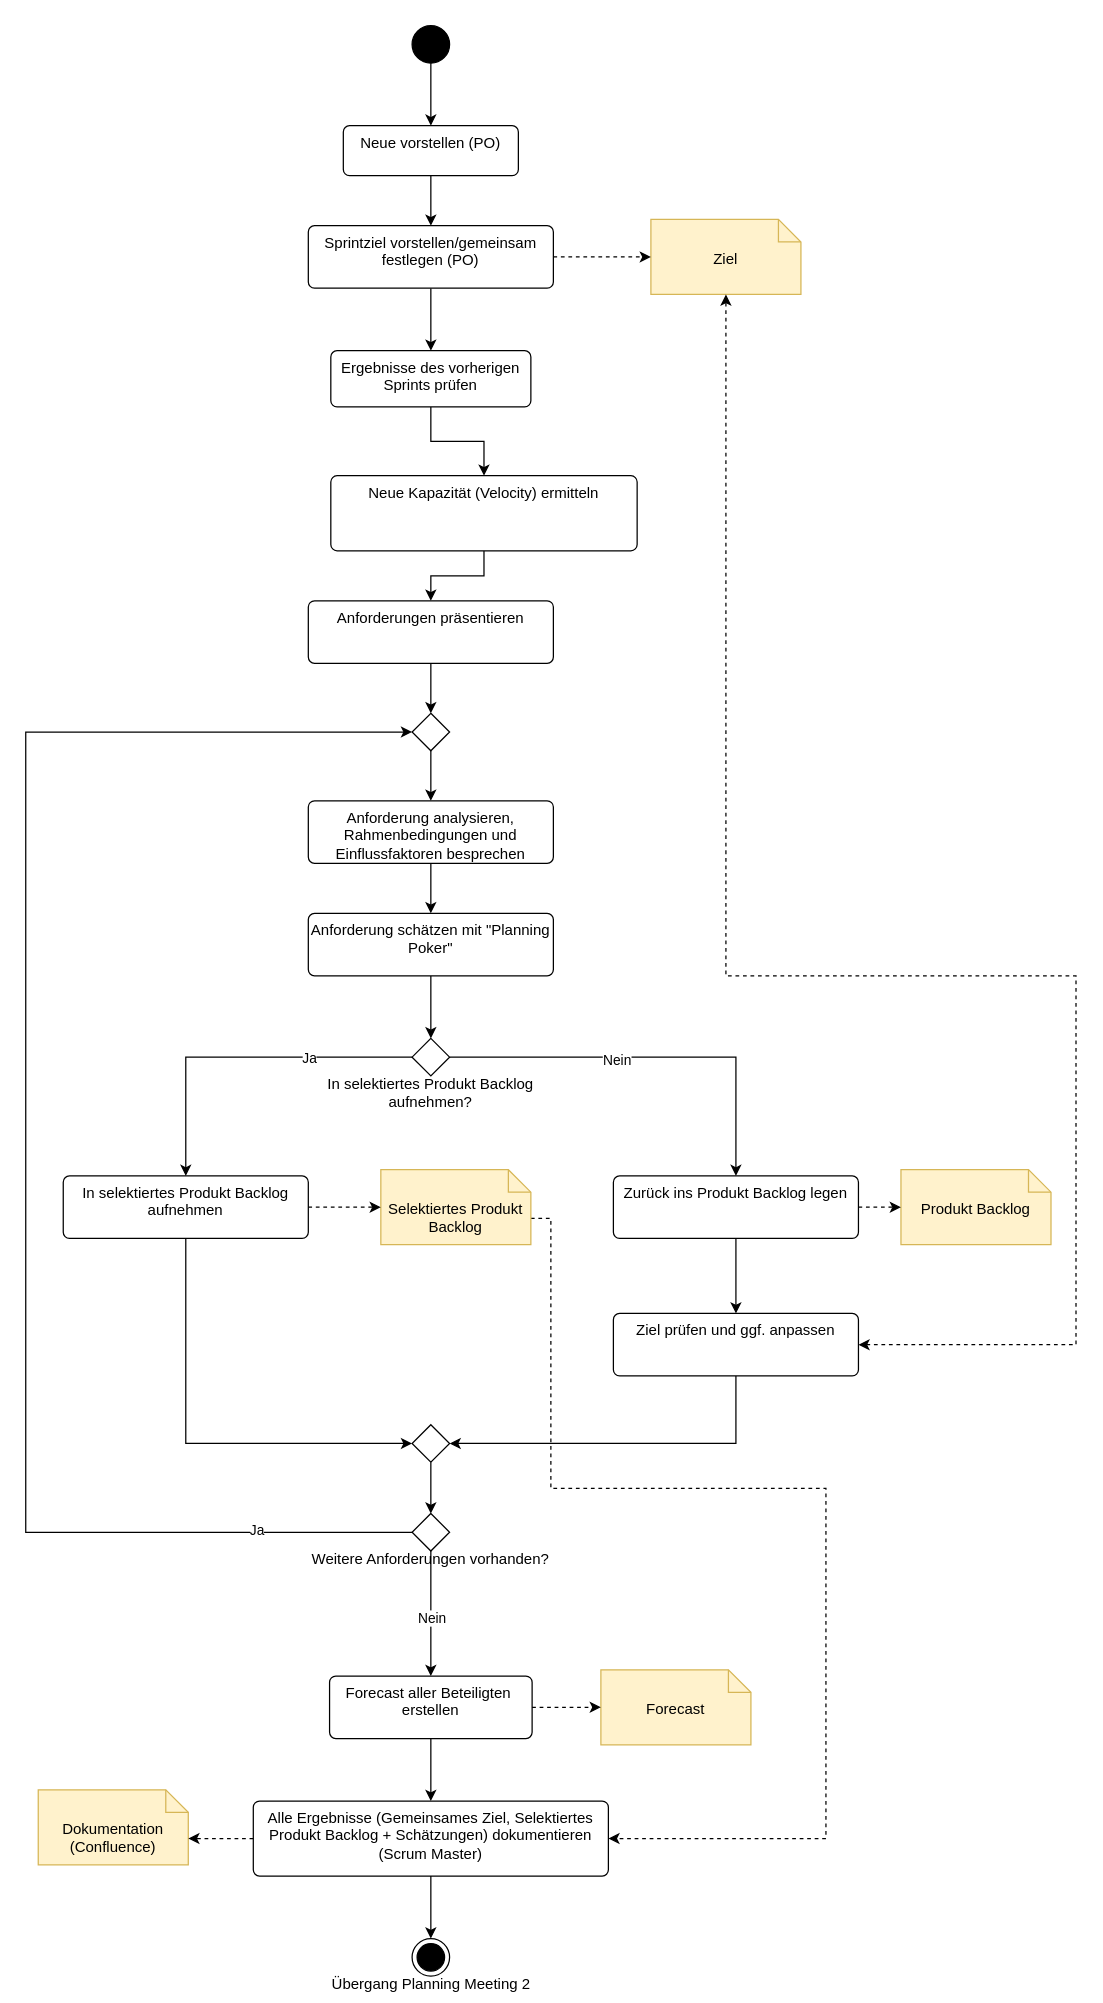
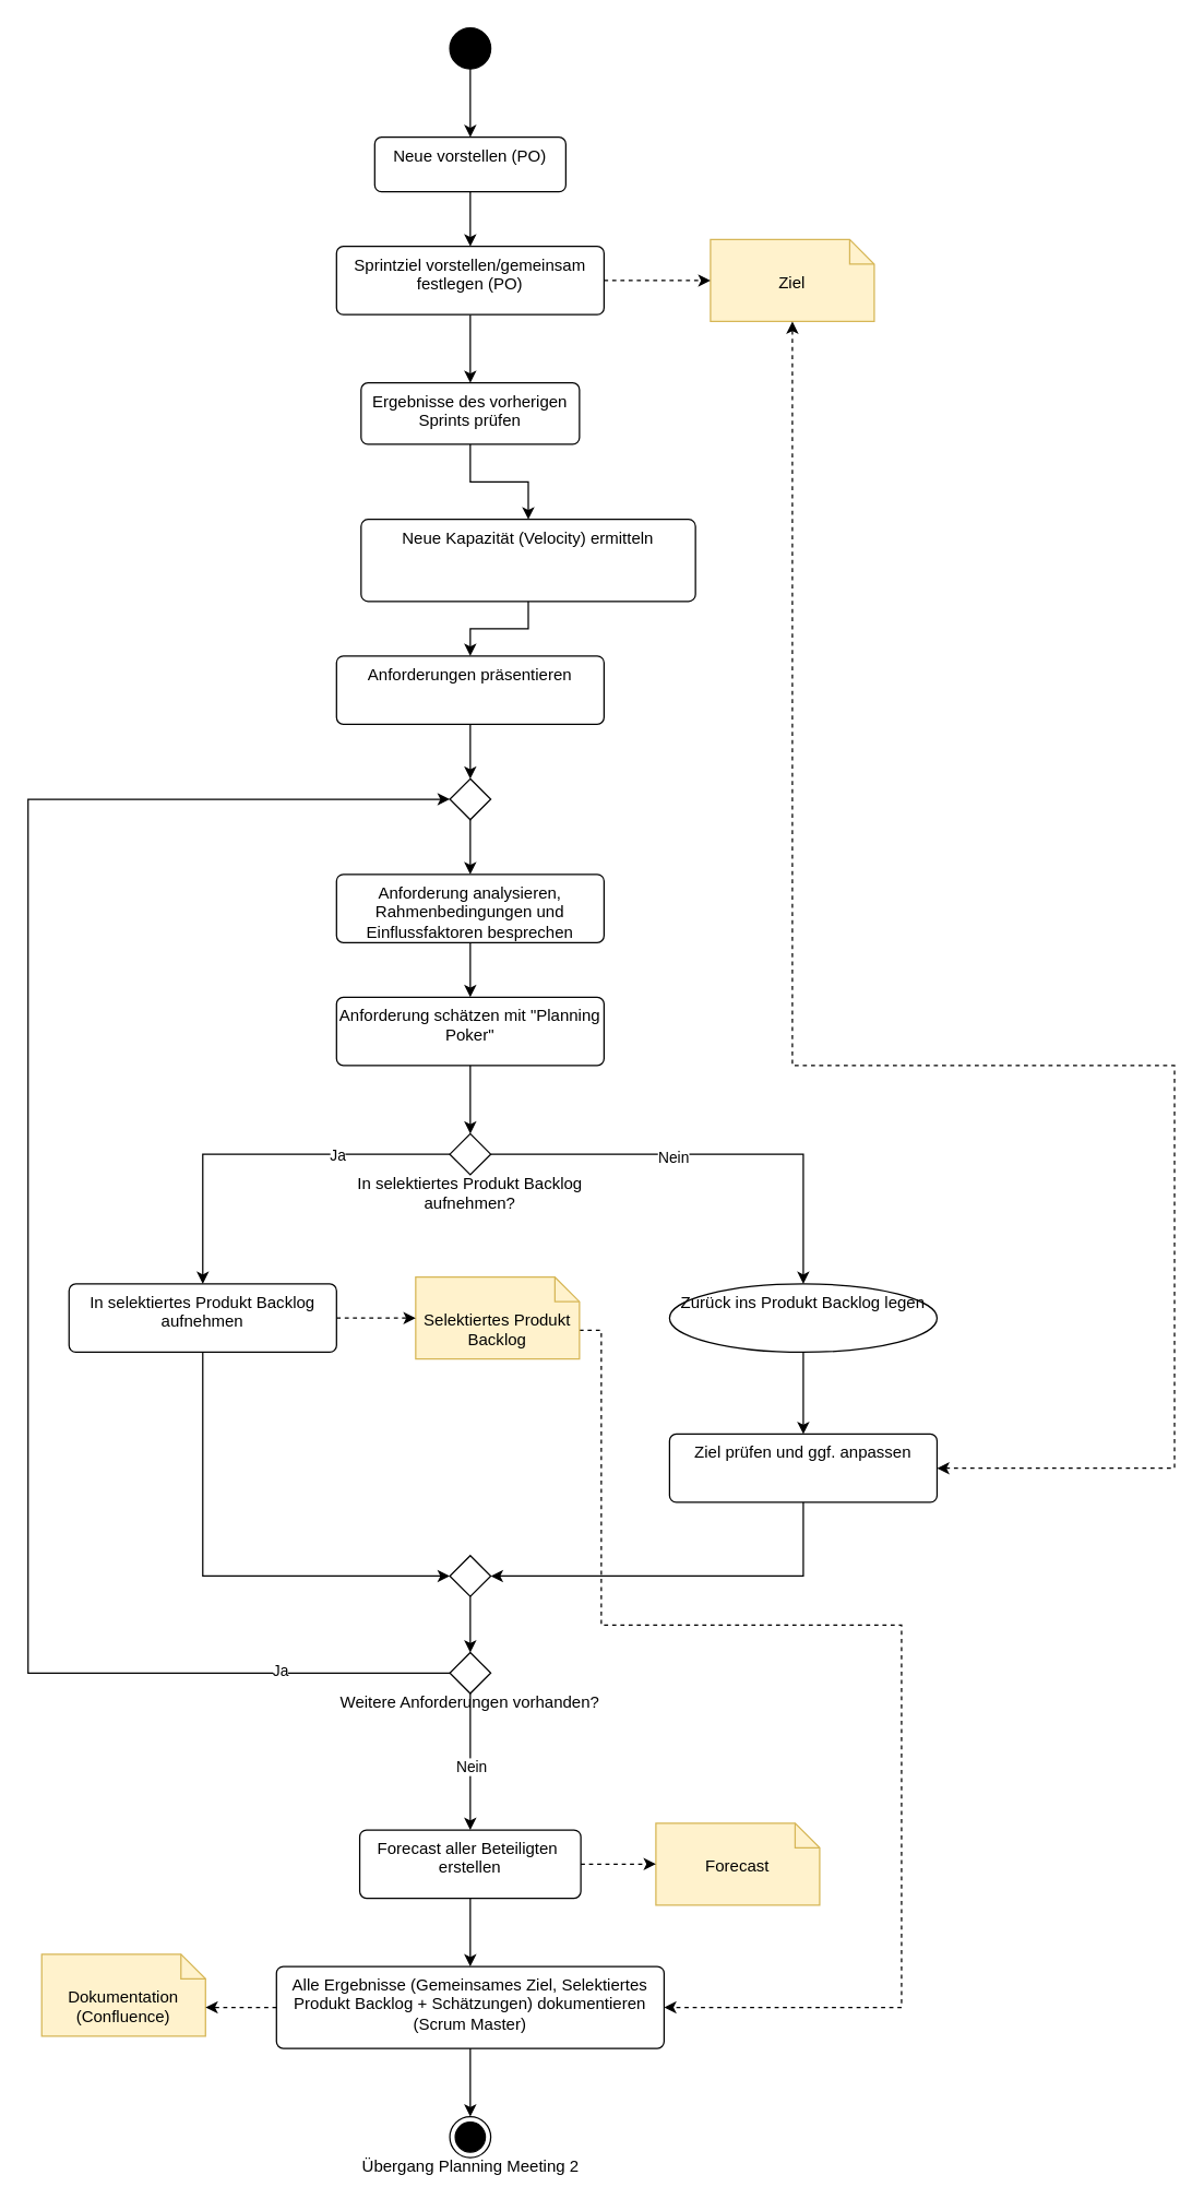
  <mxCell id="0" />
  <mxCell id="1" parent="0" />
  <mxCell id="2" style="edgeStyle=orthogonalEdgeStyle;rounded=0;orthogonalLoop=1;jettySize=auto;html=1;exitX=0.5;exitY=1;exitDx=0;exitDy=0;entryX=0.5;entryY=0;entryDx=0;entryDy=0;" edge="1" parent="1" source="3" target="5"><mxGeometry relative="1" as="geometry" /></mxCell>
  <mxCell id="3" value="" style="ellipse;fillColor=strokeColor;html=1;" vertex="1" parent="1"><mxGeometry x="329" y="20" width="30" height="30" as="geometry" /></mxCell>
  <mxCell id="4" style="edgeStyle=orthogonalEdgeStyle;rounded=0;orthogonalLoop=1;jettySize=auto;html=1;exitX=0.5;exitY=1;exitDx=0;exitDy=0;entryX=0.5;entryY=0;entryDx=0;entryDy=0;" edge="1" parent="1" source="5" target="11"><mxGeometry relative="1" as="geometry" /></mxCell>
  <mxCell id="5" value="Neue vorstellen (PO)" style="html=1;align=center;verticalAlign=top;rounded=1;absoluteArcSize=1;arcSize=10;dashed=0;whiteSpace=wrap;fillColor=default;" vertex="1" parent="1"><mxGeometry x="274" y="100" width="140" height="40" as="geometry" /></mxCell>
  <mxCell id="6" style="edgeStyle=orthogonalEdgeStyle;rounded=0;orthogonalLoop=1;jettySize=auto;html=1;exitX=0.5;exitY=1;exitDx=0;exitDy=0;entryX=0.5;entryY=0;entryDx=0;entryDy=0;" edge="1" parent="1" source="7" target="9"><mxGeometry relative="1" as="geometry" /></mxCell>
  <mxCell id="7" value="Ergebnisse des vorherigen Sprints prüfen" style="html=1;align=center;verticalAlign=top;rounded=1;absoluteArcSize=1;arcSize=10;dashed=0;whiteSpace=wrap;fillColor=default;" vertex="1" parent="1"><mxGeometry x="264" y="280" width="160" height="45" as="geometry" /></mxCell>
  <mxCell id="8" style="edgeStyle=orthogonalEdgeStyle;rounded=0;orthogonalLoop=1;jettySize=auto;html=1;exitX=0.5;exitY=1;exitDx=0;exitDy=0;entryX=0.5;entryY=0;entryDx=0;entryDy=0;" edge="1" parent="1" source="9" target="13"><mxGeometry relative="1" as="geometry" /></mxCell>
  <mxCell id="9" value="Neue Kapazität (Velocity) ermitteln" style="html=1;align=center;verticalAlign=top;rounded=1;absoluteArcSize=1;arcSize=10;dashed=0;whiteSpace=wrap;fillColor=default;" vertex="1" parent="1"><mxGeometry x="264" y="380" width="245" height="60" as="geometry" /></mxCell>
  <mxCell id="10" style="edgeStyle=orthogonalEdgeStyle;rounded=0;orthogonalLoop=1;jettySize=auto;html=1;exitX=0.5;exitY=1;exitDx=0;exitDy=0;entryX=0.5;entryY=0;entryDx=0;entryDy=0;" edge="1" parent="1" source="11" target="7"><mxGeometry relative="1" as="geometry" /></mxCell>
  <mxCell id="11" value="Sprintziel vorstellen/gemeinsam festlegen (PO)" style="html=1;align=center;verticalAlign=top;rounded=1;absoluteArcSize=1;arcSize=10;dashed=0;whiteSpace=wrap;fillColor=default;" vertex="1" parent="1"><mxGeometry x="246" y="180" width="196" height="50" as="geometry" /></mxCell>
  <mxCell id="12" style="edgeStyle=orthogonalEdgeStyle;rounded=0;orthogonalLoop=1;jettySize=auto;html=1;exitX=0.5;exitY=1;exitDx=0;exitDy=0;entryX=0.5;entryY=0;entryDx=0;entryDy=0;" edge="1" parent="1" source="13" target="15"><mxGeometry relative="1" as="geometry" /></mxCell>
  <mxCell id="13" value="Anforderungen präsentieren" style="html=1;align=center;verticalAlign=top;rounded=1;absoluteArcSize=1;arcSize=10;dashed=0;whiteSpace=wrap;fillColor=default;" vertex="1" parent="1"><mxGeometry x="246" y="480" width="196" height="50" as="geometry" /></mxCell>
  <mxCell id="14" style="edgeStyle=orthogonalEdgeStyle;rounded=0;orthogonalLoop=1;jettySize=auto;html=1;exitX=0.5;exitY=1;exitDx=0;exitDy=0;entryX=0.5;entryY=0;entryDx=0;entryDy=0;" edge="1" parent="1" source="15" target="17"><mxGeometry relative="1" as="geometry" /></mxCell>
  <mxCell id="15" value="" style="rhombus;" vertex="1" parent="1"><mxGeometry x="329" y="570" width="30" height="30" as="geometry" /></mxCell>
  <mxCell id="16" style="edgeStyle=orthogonalEdgeStyle;rounded=0;orthogonalLoop=1;jettySize=auto;html=1;exitX=0.5;exitY=1;exitDx=0;exitDy=0;entryX=0.5;entryY=0;entryDx=0;entryDy=0;" edge="1" parent="1" source="17" target="19"><mxGeometry relative="1" as="geometry" /></mxCell>
  <mxCell id="17" value="Anforderung analysieren, Rahmenbedingungen und Einflussfaktoren besprechen" style="html=1;align=center;verticalAlign=top;rounded=1;absoluteArcSize=1;arcSize=10;dashed=0;whiteSpace=wrap;fillColor=default;" vertex="1" parent="1"><mxGeometry x="246" y="640" width="196" height="50" as="geometry" /></mxCell>
  <mxCell id="18" style="edgeStyle=orthogonalEdgeStyle;rounded=0;orthogonalLoop=1;jettySize=auto;html=1;exitX=0.5;exitY=1;exitDx=0;exitDy=0;entryX=0.5;entryY=0;entryDx=0;entryDy=0;" edge="1" parent="1" source="19" target="24"><mxGeometry relative="1" as="geometry" /></mxCell>
  <mxCell id="19" value="Anforderung schätzen mit &quot;Planning Poker&quot;" style="html=1;align=center;verticalAlign=top;rounded=1;absoluteArcSize=1;arcSize=10;dashed=0;whiteSpace=wrap;fillColor=default;" vertex="1" parent="1"><mxGeometry x="246" y="730" width="196" height="50" as="geometry" /></mxCell>
  <mxCell id="20" style="edgeStyle=orthogonalEdgeStyle;rounded=0;orthogonalLoop=1;jettySize=auto;html=1;exitX=0;exitY=0.5;exitDx=0;exitDy=0;entryX=0.5;entryY=0;entryDx=0;entryDy=0;" edge="1" parent="1" source="24" target="26"><mxGeometry relative="1" as="geometry" /></mxCell>
  <mxCell id="21" value="Ja" style="edgeLabel;html=1;align=center;verticalAlign=middle;resizable=0;points=[];" vertex="1" connectable="0" parent="20"><mxGeometry x="0.2" y="3" relative="1" as="geometry"><mxPoint x="83" y="-3" as="offset" /></mxGeometry></mxCell>
  <mxCell id="22" style="edgeStyle=orthogonalEdgeStyle;rounded=0;orthogonalLoop=1;jettySize=auto;html=1;exitX=1;exitY=0.5;exitDx=0;exitDy=0;entryX=0.5;entryY=0;entryDx=0;entryDy=0;" edge="1" parent="1" source="24" target="28"><mxGeometry relative="1" as="geometry" /></mxCell>
  <mxCell id="23" value="Nein" style="edgeLabel;html=1;align=center;verticalAlign=middle;resizable=0;points=[];" vertex="1" connectable="0" parent="22"><mxGeometry x="-0.179" y="-2" relative="1" as="geometry"><mxPoint as="offset" /></mxGeometry></mxCell>
  <mxCell id="24" value="&#10;&#10;&#10;&#10;In selektiertes Produkt Backlog&#10;aufnehmen?" style="rhombus;" vertex="1" parent="1"><mxGeometry x="329" y="830" width="30" height="30" as="geometry" /></mxCell>
  <mxCell id="25" style="edgeStyle=orthogonalEdgeStyle;rounded=0;orthogonalLoop=1;jettySize=auto;html=1;exitX=0.5;exitY=1;exitDx=0;exitDy=0;entryX=0;entryY=0.5;entryDx=0;entryDy=0;" edge="1" parent="1" source="26" target="32"><mxGeometry relative="1" as="geometry" /></mxCell>
  <mxCell id="26" value="In selektiertes Produkt Backlog aufnehmen" style="html=1;align=center;verticalAlign=top;rounded=1;absoluteArcSize=1;arcSize=10;dashed=0;whiteSpace=wrap;fillColor=default;" vertex="1" parent="1"><mxGeometry x="50" y="940" width="196" height="50" as="geometry" /></mxCell>
  <mxCell id="27" style="edgeStyle=orthogonalEdgeStyle;rounded=0;orthogonalLoop=1;jettySize=auto;html=1;exitX=0.5;exitY=1;exitDx=0;exitDy=0;entryX=0.5;entryY=0;entryDx=0;entryDy=0;" edge="1" parent="1" source="28" target="30"><mxGeometry relative="1" as="geometry" /></mxCell>
- <mxCell id="28" value="Zurück ins Produkt Backlog legen" style="html=1;align=center;verticalAlign=top;rounded=1;absoluteArcSize=1;arcSize=10;dashed=0;whiteSpace=wrap;fillColor=default;" vertex="1" parent="1"><mxGeometry x="490" y="940" width="196" height="50" as="geometry" /></mxCell>
+ <mxCell id="28" value="Zurück ins Produkt Backlog legen" style="ellipse;html=1;align=center;verticalAlign=top;absoluteArcSize=1;arcSize=10;dashed=0;whiteSpace=wrap;fillColor=default;" vertex="1" parent="1"><mxGeometry x="490" y="940" width="196" height="50" as="geometry" /></mxCell>
  <mxCell id="29" style="edgeStyle=orthogonalEdgeStyle;rounded=0;orthogonalLoop=1;jettySize=auto;html=1;exitX=0.5;exitY=1;exitDx=0;exitDy=0;entryX=1;entryY=0.5;entryDx=0;entryDy=0;" edge="1" parent="1" source="30" target="32"><mxGeometry relative="1" as="geometry" /></mxCell>
  <mxCell id="30" value="Ziel prüfen und ggf. anpassen" style="html=1;align=center;verticalAlign=top;rounded=1;absoluteArcSize=1;arcSize=10;dashed=0;whiteSpace=wrap;fillColor=default;" vertex="1" parent="1"><mxGeometry x="490" y="1050" width="196" height="50" as="geometry" /></mxCell>
  <mxCell id="31" style="edgeStyle=orthogonalEdgeStyle;rounded=0;orthogonalLoop=1;jettySize=auto;html=1;exitX=0.5;exitY=1;exitDx=0;exitDy=0;entryX=0.5;entryY=0;entryDx=0;entryDy=0;" edge="1" parent="1" source="32" target="37"><mxGeometry relative="1" as="geometry" /></mxCell>
  <mxCell id="32" value="" style="rhombus;" vertex="1" parent="1"><mxGeometry x="329" y="1139" width="30" height="30" as="geometry" /></mxCell>
  <mxCell id="33" style="edgeStyle=orthogonalEdgeStyle;rounded=0;orthogonalLoop=1;jettySize=auto;html=1;exitX=0;exitY=0.5;exitDx=0;exitDy=0;entryX=0;entryY=0.5;entryDx=0;entryDy=0;" edge="1" parent="1" source="37" target="15"><mxGeometry relative="1" as="geometry"><Array as="points"><mxPoint x="20" y="1225" /><mxPoint x="20" y="585" /></Array></mxGeometry></mxCell>
  <mxCell id="34" value="Ja" style="edgeLabel;html=1;align=center;verticalAlign=middle;resizable=0;points=[];" vertex="1" connectable="0" parent="33"><mxGeometry x="-0.801" y="-2" relative="1" as="geometry"><mxPoint as="offset" /></mxGeometry></mxCell>
  <mxCell id="35" style="edgeStyle=orthogonalEdgeStyle;rounded=0;orthogonalLoop=1;jettySize=auto;html=1;exitX=0.5;exitY=1;exitDx=0;exitDy=0;entryX=0.5;entryY=0;entryDx=0;entryDy=0;" edge="1" parent="1" source="37" target="44"><mxGeometry relative="1" as="geometry"><mxPoint x="344" y="1350" as="targetPoint" /></mxGeometry></mxCell>
  <mxCell id="36" value="Nein" style="edgeLabel;html=1;align=center;verticalAlign=middle;resizable=0;points=[];" vertex="1" connectable="0" parent="35"><mxGeometry x="0.054" relative="1" as="geometry"><mxPoint as="offset" /></mxGeometry></mxCell>
  <mxCell id="37" value="&#10;&#10;&#10;Weitere Anforderungen vorhanden?" style="rhombus;" vertex="1" parent="1"><mxGeometry x="329" y="1210" width="30" height="30" as="geometry" /></mxCell>
  <mxCell id="38" style="edgeStyle=orthogonalEdgeStyle;rounded=0;orthogonalLoop=1;jettySize=auto;html=1;exitX=0.5;exitY=1;exitDx=0;exitDy=0;entryX=0.5;entryY=0;entryDx=0;entryDy=0;" edge="1" parent="1" source="39" target="45"><mxGeometry relative="1" as="geometry" /></mxCell>
  <mxCell id="39" value="Alle Ergebnisse (Gemeinsames Ziel, Selektiertes Produkt Backlog + Schätzungen) dokumentieren&lt;br&gt;(Scrum Master)" style="html=1;align=center;verticalAlign=top;rounded=1;absoluteArcSize=1;arcSize=10;dashed=0;whiteSpace=wrap;fillColor=default;" vertex="1" parent="1"><mxGeometry x="202" y="1440" width="284" height="60" as="geometry" /></mxCell>
  <mxCell id="40" value="Ziel" style="shape=note2;boundedLbl=1;whiteSpace=wrap;html=1;size=18;verticalAlign=top;align=center;fillColor=#fff2cc;strokeColor=#d6b656;" vertex="1" parent="1"><mxGeometry x="520" y="175" width="120" height="60" as="geometry" /></mxCell>
  <mxCell id="41" style="edgeStyle=orthogonalEdgeStyle;rounded=0;orthogonalLoop=1;jettySize=auto;html=1;exitX=1;exitY=0.5;exitDx=0;exitDy=0;entryX=0;entryY=0.5;entryDx=0;entryDy=0;entryPerimeter=0;dashed=1;" edge="1" parent="1" source="11" target="40"><mxGeometry relative="1" as="geometry" /></mxCell>
  <mxCell id="42" style="edgeStyle=orthogonalEdgeStyle;rounded=0;orthogonalLoop=1;jettySize=auto;html=1;exitX=1;exitY=0.5;exitDx=0;exitDy=0;entryX=0.5;entryY=1;entryDx=0;entryDy=0;entryPerimeter=0;dashed=1;startArrow=classic;startFill=1;" edge="1" parent="1" source="30" target="40"><mxGeometry relative="1" as="geometry"><Array as="points"><mxPoint x="860" y="1075" /><mxPoint x="860" y="780" /><mxPoint x="580" y="780" /></Array></mxGeometry></mxCell>
  <mxCell id="43" style="edgeStyle=orthogonalEdgeStyle;rounded=0;orthogonalLoop=1;jettySize=auto;html=1;exitX=0.5;exitY=1;exitDx=0;exitDy=0;entryX=0.5;entryY=0;entryDx=0;entryDy=0;" edge="1" parent="1" source="44" target="39"><mxGeometry relative="1" as="geometry" /></mxCell>
  <mxCell id="44" value="Forecast aller Beteiligten&amp;nbsp; erstellen" style="html=1;align=center;verticalAlign=top;rounded=1;absoluteArcSize=1;arcSize=10;dashed=0;whiteSpace=wrap;" vertex="1" parent="1"><mxGeometry x="263" y="1340" width="162" height="50" as="geometry" /></mxCell>
  <mxCell id="45" value="&lt;div&gt;&lt;br&gt;&lt;/div&gt;&lt;div&gt;&lt;br&gt;&lt;/div&gt;&lt;div&gt;&lt;br&gt;&lt;/div&gt;&lt;div&gt;Übergang Planning Meeting 2&lt;/div&gt;" style="ellipse;html=1;shape=endState;fillColor=strokeColor;" vertex="1" parent="1"><mxGeometry x="329" y="1550" width="30" height="30" as="geometry" /></mxCell>
  <mxCell id="46" style="edgeStyle=orthogonalEdgeStyle;rounded=0;orthogonalLoop=1;jettySize=auto;html=1;exitX=0;exitY=0;exitDx=120;exitDy=39;exitPerimeter=0;entryX=1;entryY=0.5;entryDx=0;entryDy=0;dashed=1;" edge="1" parent="1" source="47" target="39"><mxGeometry relative="1" as="geometry"><Array as="points"><mxPoint x="440" y="974" /><mxPoint x="440" y="1190" /><mxPoint x="660" y="1190" /><mxPoint x="660" y="1470" /></Array></mxGeometry></mxCell>
  <mxCell id="47" value="Selektiertes Produkt Backlog" style="shape=note2;boundedLbl=1;whiteSpace=wrap;html=1;size=18;verticalAlign=top;align=center;fillColor=#fff2cc;strokeColor=#d6b656;" vertex="1" parent="1"><mxGeometry x="304" y="935" width="120" height="60" as="geometry" /></mxCell>
  <mxCell id="48" style="edgeStyle=orthogonalEdgeStyle;rounded=0;orthogonalLoop=1;jettySize=auto;html=1;exitX=1;exitY=0.5;exitDx=0;exitDy=0;entryX=0;entryY=0.5;entryDx=0;entryDy=0;entryPerimeter=0;dashed=1;" edge="1" parent="1" source="26" target="47"><mxGeometry relative="1" as="geometry" /></mxCell>
- <mxCell id="49" value="Produkt Backlog" style="shape=note2;boundedLbl=1;whiteSpace=wrap;html=1;size=18;verticalAlign=top;align=center;fillColor=#fff2cc;strokeColor=#d6b656;" vertex="1" parent="1"><mxGeometry x="720" y="935" width="120" height="60" as="geometry" /></mxCell>
- <mxCell id="50" style="edgeStyle=orthogonalEdgeStyle;rounded=0;orthogonalLoop=1;jettySize=auto;html=1;exitX=1;exitY=0.5;exitDx=0;exitDy=0;entryX=0;entryY=0.5;entryDx=0;entryDy=0;entryPerimeter=0;dashed=1;" edge="1" parent="1" source="28" target="49"><mxGeometry relative="1" as="geometry" /></mxCell>
  <mxCell id="51" value="Forecast" style="shape=note2;boundedLbl=1;whiteSpace=wrap;html=1;size=18;verticalAlign=top;align=center;fillColor=#fff2cc;strokeColor=#d6b656;" vertex="1" parent="1"><mxGeometry x="480" y="1335" width="120" height="60" as="geometry" /></mxCell>
  <mxCell id="52" style="edgeStyle=orthogonalEdgeStyle;rounded=0;orthogonalLoop=1;jettySize=auto;html=1;exitX=1;exitY=0.5;exitDx=0;exitDy=0;entryX=0;entryY=0.5;entryDx=0;entryDy=0;entryPerimeter=0;dashed=1;" edge="1" parent="1" source="44" target="51"><mxGeometry relative="1" as="geometry" /></mxCell>
  <mxCell id="53" value="Dokumentation&lt;br&gt;(Confluence)" style="shape=note2;boundedLbl=1;whiteSpace=wrap;html=1;size=18;verticalAlign=top;align=center;fillColor=#fff2cc;strokeColor=#d6b656;" vertex="1" parent="1"><mxGeometry x="30" y="1431" width="120" height="60" as="geometry" /></mxCell>
  <mxCell id="54" style="edgeStyle=orthogonalEdgeStyle;rounded=0;orthogonalLoop=1;jettySize=auto;html=1;exitX=0;exitY=0.5;exitDx=0;exitDy=0;entryX=0;entryY=0;entryDx=120;entryDy=39;entryPerimeter=0;dashed=1;" edge="1" parent="1" source="39" target="53"><mxGeometry relative="1" as="geometry"><mxPoint x="160" y="1410" as="targetPoint" /></mxGeometry></mxCell>
